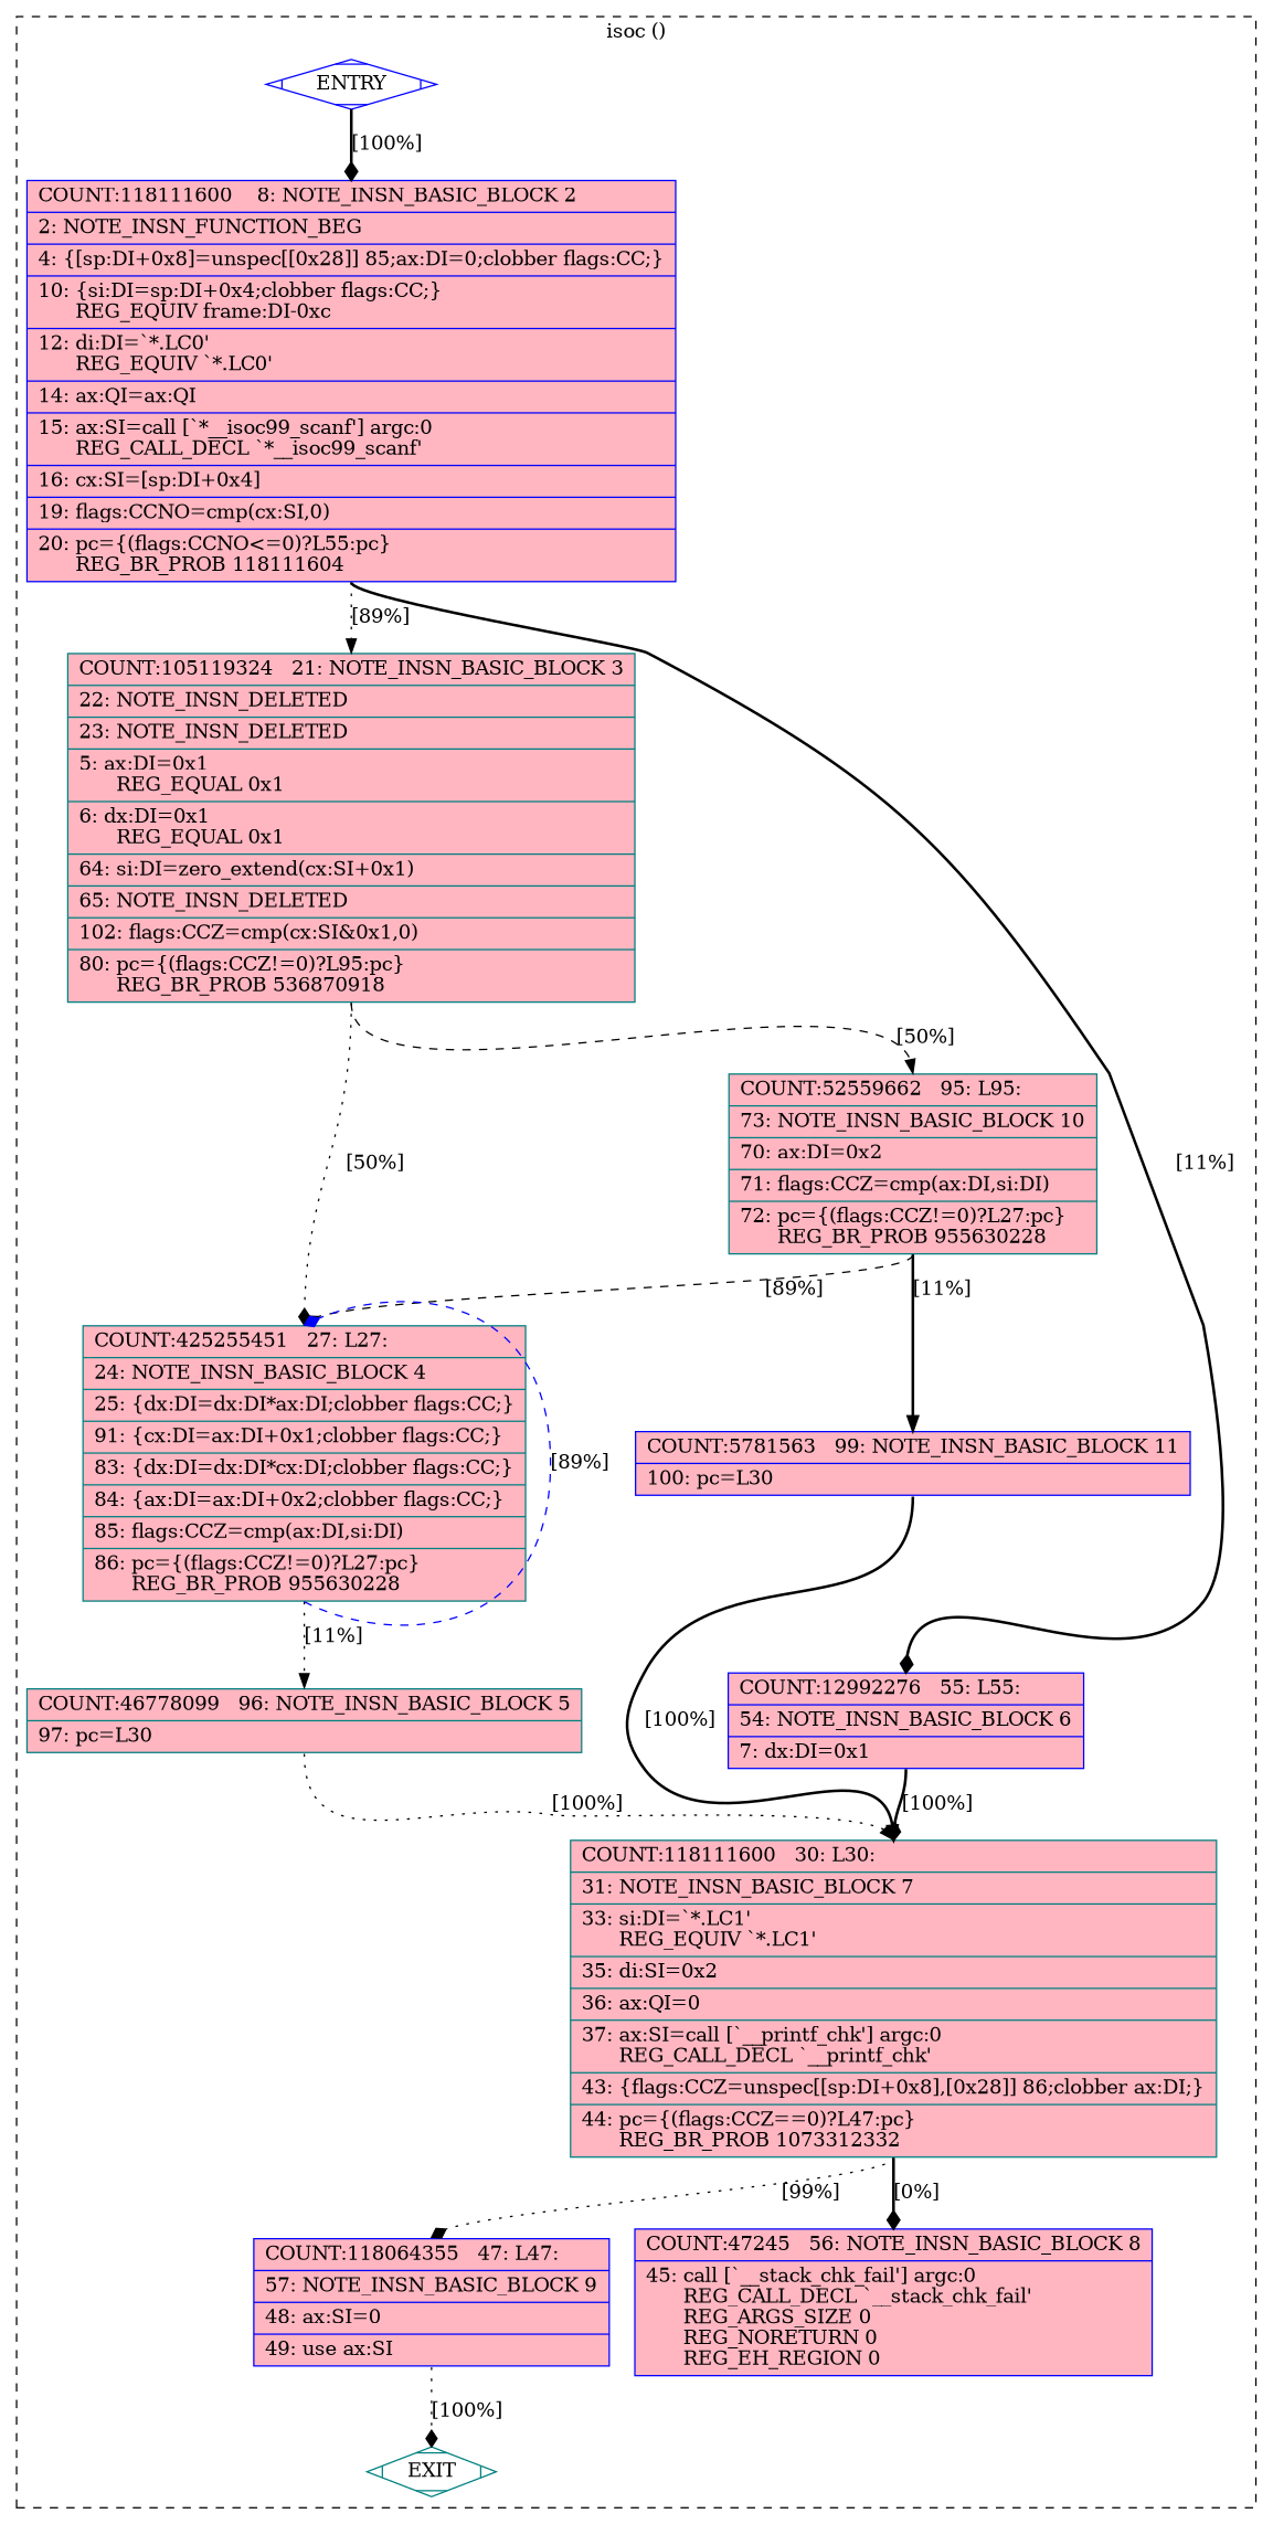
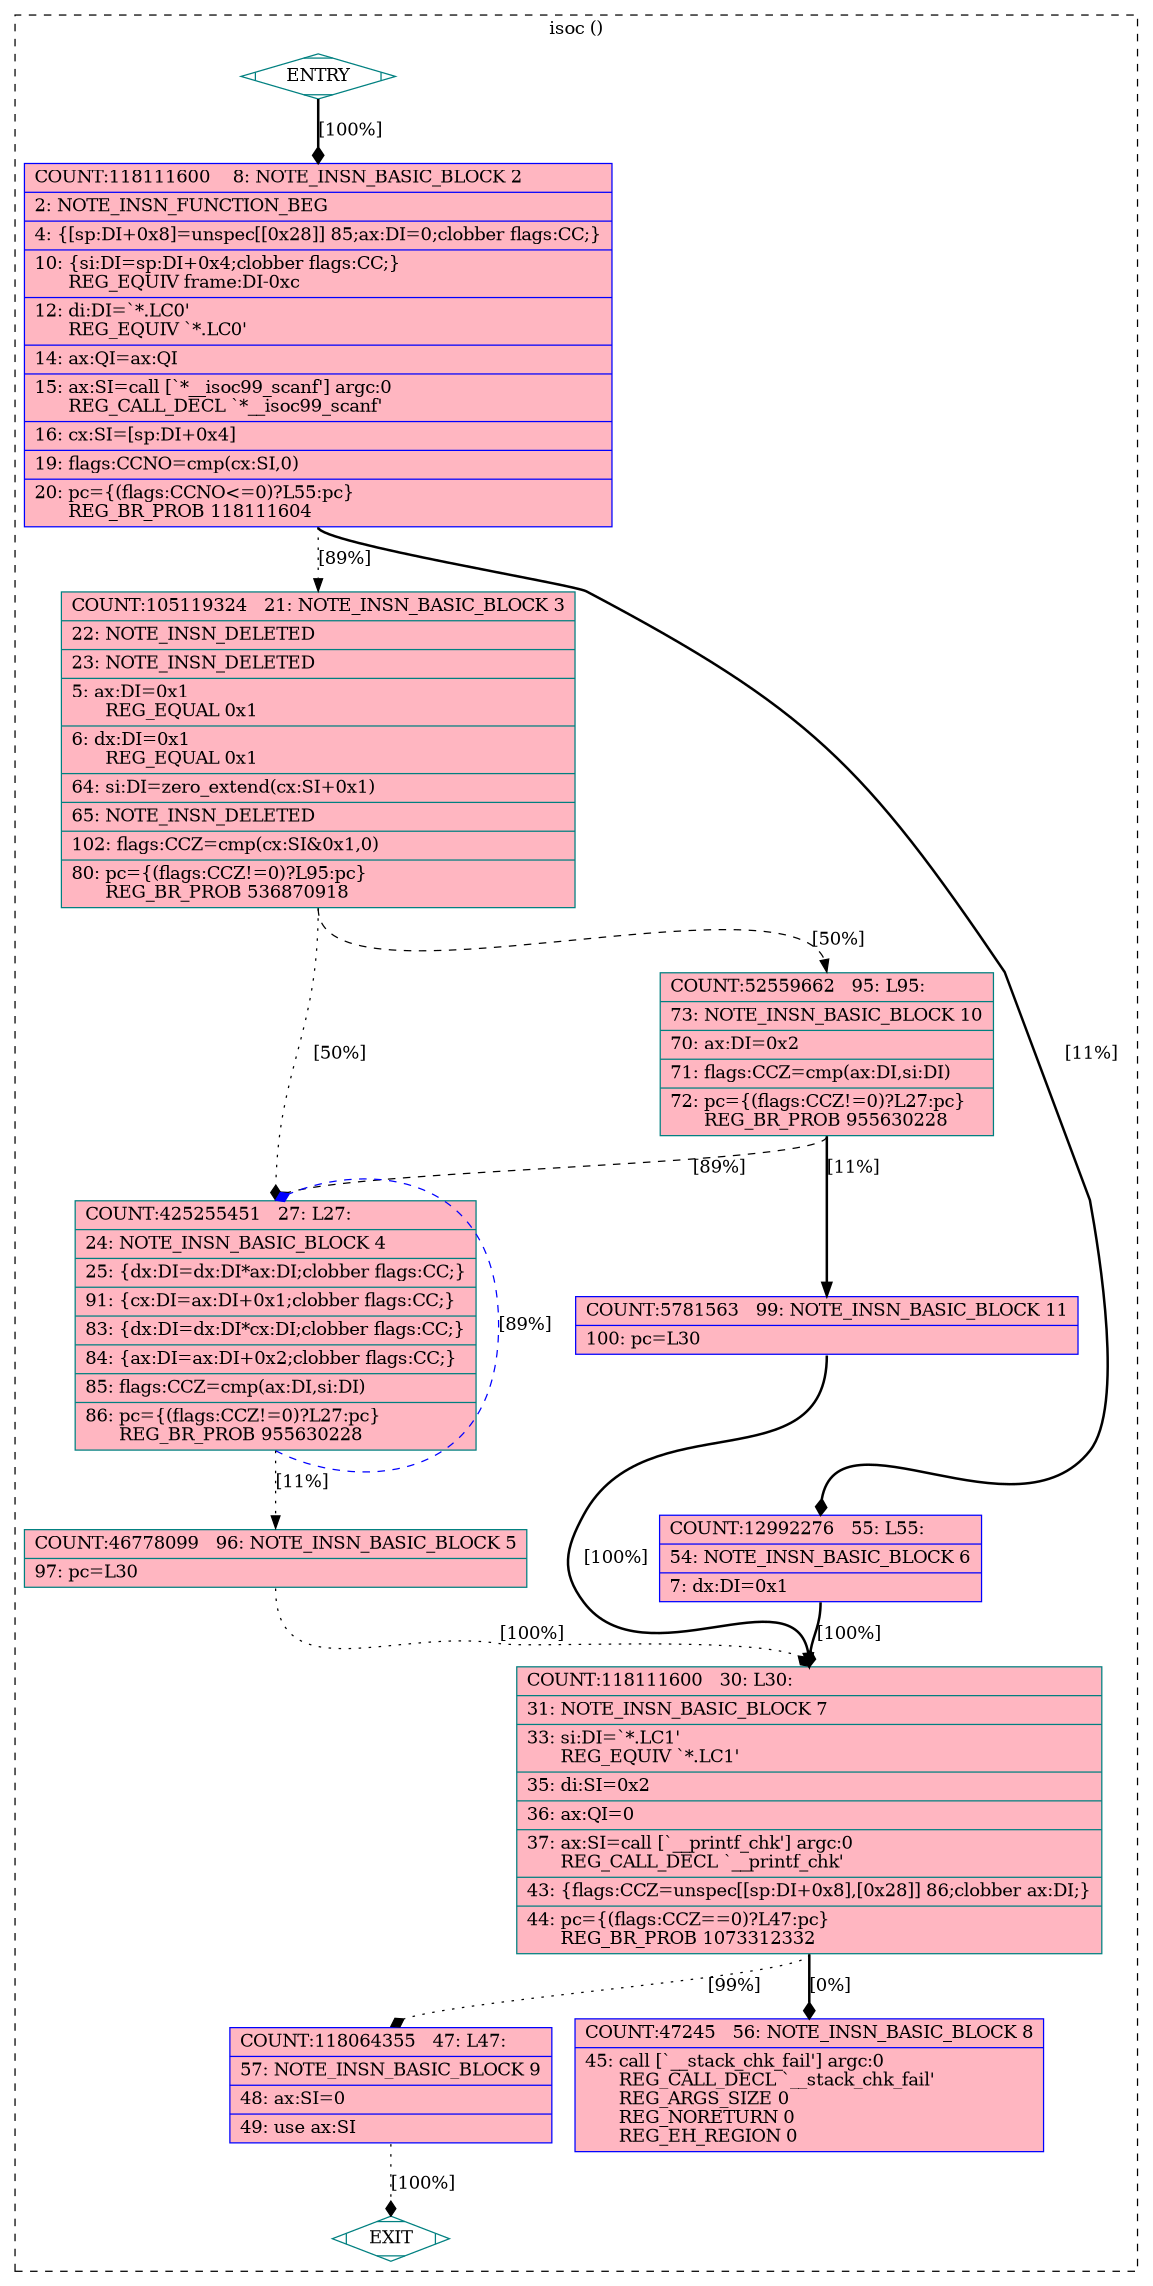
  digraph {
    node [color=teal fillcolor=lightpink shape=record style=filled]
    edge [arrowhead=diamond color=black constraint=true headport=n style=bold tailport=s weight=100]
-   n1 [color=blue fillcolor=white label=ENTRY shape=Mdiamond]
+   n1 [fillcolor=white label=ENTRY shape=Mdiamond]
    n2 [color=blue label="{COUNT:118111600\ \ \ \ 8:\ NOTE_INSN_BASIC_BLOCK\ 2\l|\ \ \ \ 2:\ NOTE_INSN_FUNCTION_BEG\l|\ \ \ \ 4:\ \{[sp:DI+0x8]=unspec[[0x28]]\ 85;ax:DI=0;clobber\ flags:CC;\}\l|\ \ \ 10:\ \{si:DI=sp:DI+0x4;clobber\ flags:CC;\}\l\ \ \ \ \ \ REG_EQUIV\ frame:DI-0xc\l|\ \ \ 12:\ di:DI=`*.LC0'\l\ \ \ \ \ \ REG_EQUIV\ `*.LC0'\l|\ \ \ 14:\ ax:QI=ax:QI\l|\ \ \ 15:\ ax:SI=call\ [`*__isoc99_scanf']\ argc:0\l\ \ \ \ \ \ REG_CALL_DECL\ `*__isoc99_scanf'\l|\ \ \ 16:\ cx:SI=[sp:DI+0x4]\l|\ \ \ 19:\ flags:CCNO=cmp(cx:SI,0)\l|\ \ \ 20:\ pc=\{(flags:CCNO\<=0)?L55:pc\}\l\ \ \ \ \ \ REG_BR_PROB\ 118111604\l}"]
    n3 [fillcolor=white label=EXIT shape=Mdiamond]
    n4 [color=blue label="{COUNT:12992276\ \ \ 55:\ L55:\l|\ \ \ 54:\ NOTE_INSN_BASIC_BLOCK\ 6\l|\ \ \ \ 7:\ dx:DI=0x1\l}"]
    n5 [label="{COUNT:105119324\ \ \ 21:\ NOTE_INSN_BASIC_BLOCK\ 3\l|\ \ \ 22:\ NOTE_INSN_DELETED\l|\ \ \ 23:\ NOTE_INSN_DELETED\l|\ \ \ \ 5:\ ax:DI=0x1\l\ \ \ \ \ \ REG_EQUAL\ 0x1\l|\ \ \ \ 6:\ dx:DI=0x1\l\ \ \ \ \ \ REG_EQUAL\ 0x1\l|\ \ \ 64:\ si:DI=zero_extend(cx:SI+0x1)\l|\ \ \ 65:\ NOTE_INSN_DELETED\l|\ \ 102:\ flags:CCZ=cmp(cx:SI&0x1,0)\l|\ \ \ 80:\ pc=\{(flags:CCZ!=0)?L95:pc\}\l\ \ \ \ \ \ REG_BR_PROB\ 536870918\l}"]
    n6 [label="{COUNT:118111600\ \ \ 30:\ L30:\l|\ \ \ 31:\ NOTE_INSN_BASIC_BLOCK\ 7\l|\ \ \ 33:\ si:DI=`*.LC1'\l\ \ \ \ \ \ REG_EQUIV\ `*.LC1'\l|\ \ \ 35:\ di:SI=0x2\l|\ \ \ 36:\ ax:QI=0\l|\ \ \ 37:\ ax:SI=call\ [`__printf_chk']\ argc:0\l\ \ \ \ \ \ REG_CALL_DECL\ `__printf_chk'\l|\ \ \ 43:\ \{flags:CCZ=unspec[[sp:DI+0x8],[0x28]]\ 86;clobber\ ax:DI;\}\l|\ \ \ 44:\ pc=\{(flags:CCZ==0)?L47:pc\}\l\ \ \ \ \ \ REG_BR_PROB\ 1073312332\l}"]
    n7 [label="{COUNT:52559662\ \ \ 95:\ L95:\l|\ \ \ 73:\ NOTE_INSN_BASIC_BLOCK\ 10\l|\ \ \ 70:\ ax:DI=0x2\l|\ \ \ 71:\ flags:CCZ=cmp(ax:DI,si:DI)\l|\ \ \ 72:\ pc=\{(flags:CCZ!=0)?L27:pc\}\l\ \ \ \ \ \ REG_BR_PROB\ 955630228\l}"]
    n8 [label="{COUNT:425255451\ \ \ 27:\ L27:\l|\ \ \ 24:\ NOTE_INSN_BASIC_BLOCK\ 4\l|\ \ \ 25:\ \{dx:DI=dx:DI*ax:DI;clobber\ flags:CC;\}\l|\ \ \ 91:\ \{cx:DI=ax:DI+0x1;clobber\ flags:CC;\}\l|\ \ \ 83:\ \{dx:DI=dx:DI*cx:DI;clobber\ flags:CC;\}\l|\ \ \ 84:\ \{ax:DI=ax:DI+0x2;clobber\ flags:CC;\}\l|\ \ \ 85:\ flags:CCZ=cmp(ax:DI,si:DI)\l|\ \ \ 86:\ pc=\{(flags:CCZ!=0)?L27:pc\}\l\ \ \ \ \ \ REG_BR_PROB\ 955630228\l}"]
    n9 [color=blue label="{COUNT:5781563\ \ \ 99:\ NOTE_INSN_BASIC_BLOCK\ 11\l|\ \ 100:\ pc=L30\l}"]
    n10 [label="{COUNT:46778099\ \ \ 96:\ NOTE_INSN_BASIC_BLOCK\ 5\l|\ \ \ 97:\ pc=L30\l}"]
    n11 [color=blue label="{COUNT:47245\ \ \ 56:\ NOTE_INSN_BASIC_BLOCK\ 8\l|\ \ \ 45:\ call\ [`__stack_chk_fail']\ argc:0\l\ \ \ \ \ \ REG_CALL_DECL\ `__stack_chk_fail'\l\ \ \ \ \ \ REG_ARGS_SIZE\ 0\l\ \ \ \ \ \ REG_NORETURN\ 0\l\ \ \ \ \ \ REG_EH_REGION\ 0\l}"]
    n12 [color=blue label="{COUNT:118064355\ \ \ 47:\ L47:\l|\ \ \ 57:\ NOTE_INSN_BASIC_BLOCK\ 9\l|\ \ \ 48:\ ax:SI=0\l|\ \ \ 49:\ use\ ax:SI\l}"]
    subgraph cluster_1 {
      color=black
      label="isoc ()"
      style=dashed
      n1
      n2
      n3
      n4
      n5
      n6
      n7
      n8
      n9
      n10
      n11
      n12
    }
    n1 -> n2 [label="[100%]"]
    n1 -> n3 [style=invis arrowhead="" color="" weight=""]
    n2 -> n4 [label="[11%]" weight=10]
    n2 -> n5 [arrowhead=normal label="[89%]" style=dotted]
    n4 -> n6 [label="[100%]"]
    n5 -> n7 [arrowhead=normal label="[50%]" style=dashed weight=10]
    n5 -> n8 [label="[50%]" style=dotted]
    n6 -> n11 [label="[0%]"]
    n6 -> n12 [label="[99%]" style=dotted weight=10]
    n7 -> n8 [label="[89%]" style=dashed weight=10]
    n7 -> n9 [arrowhead=normal label="[11%]"]
    n8 -> n8 [color=blue constraint=false label="[89%]" style=dashed weight=10]
    n8 -> n10 [arrowhead=normal label="[11%]" style=dotted]
    n9 -> n6 [arrowhead=normal label="[100%]" weight=10]
-   n10 -> n6 [arrowhead=normal label="[100%]" style=dotted weight=10]
+   n10 -> n6 [label="[100%]" style=dotted weight=10]
    n12 -> n3 [label="[100%]" style=dotted]
  }
